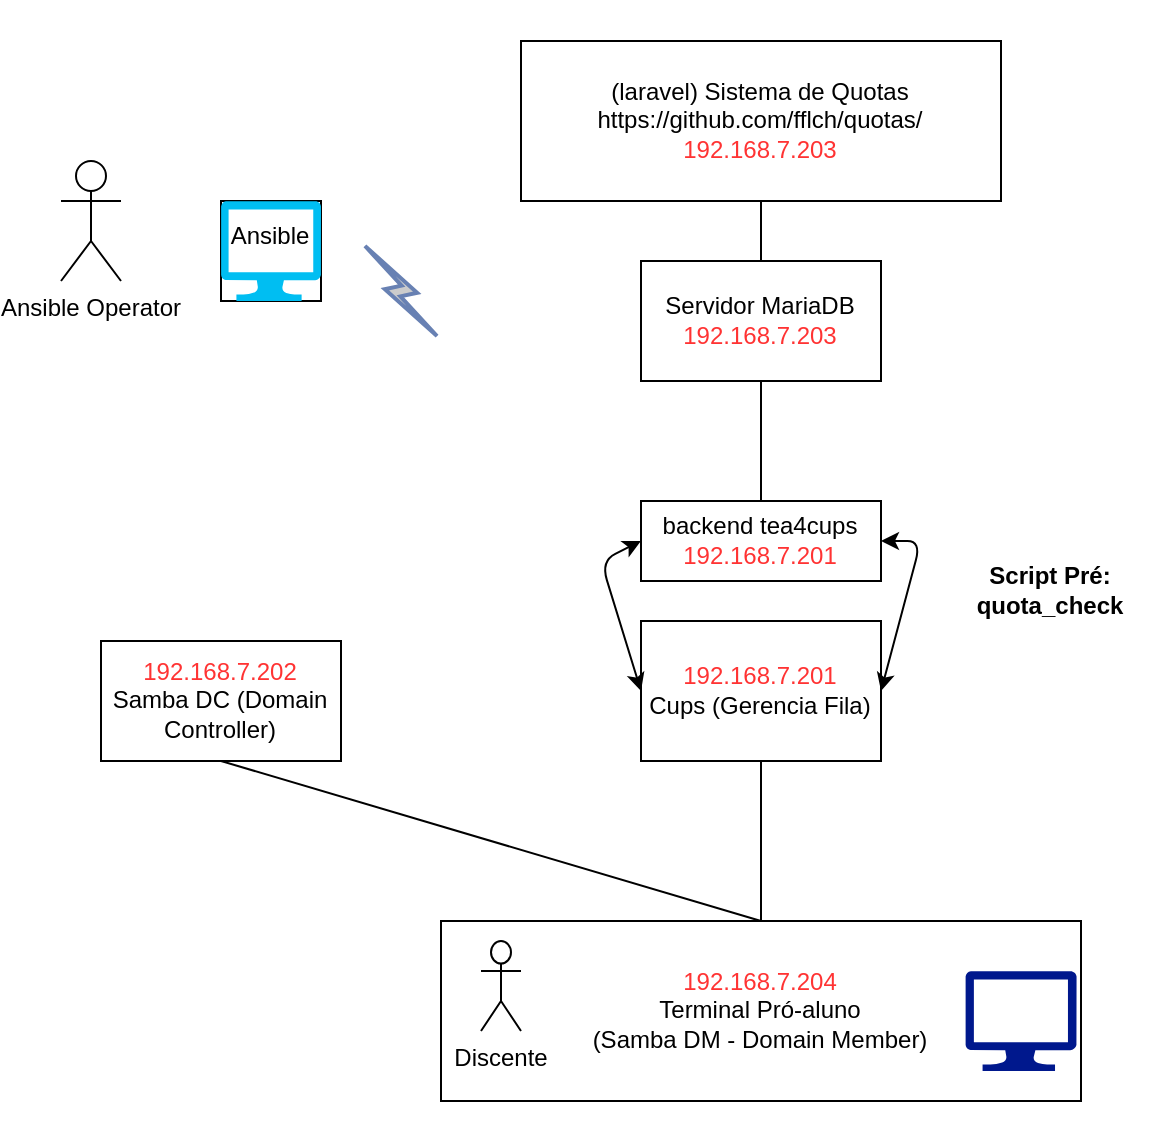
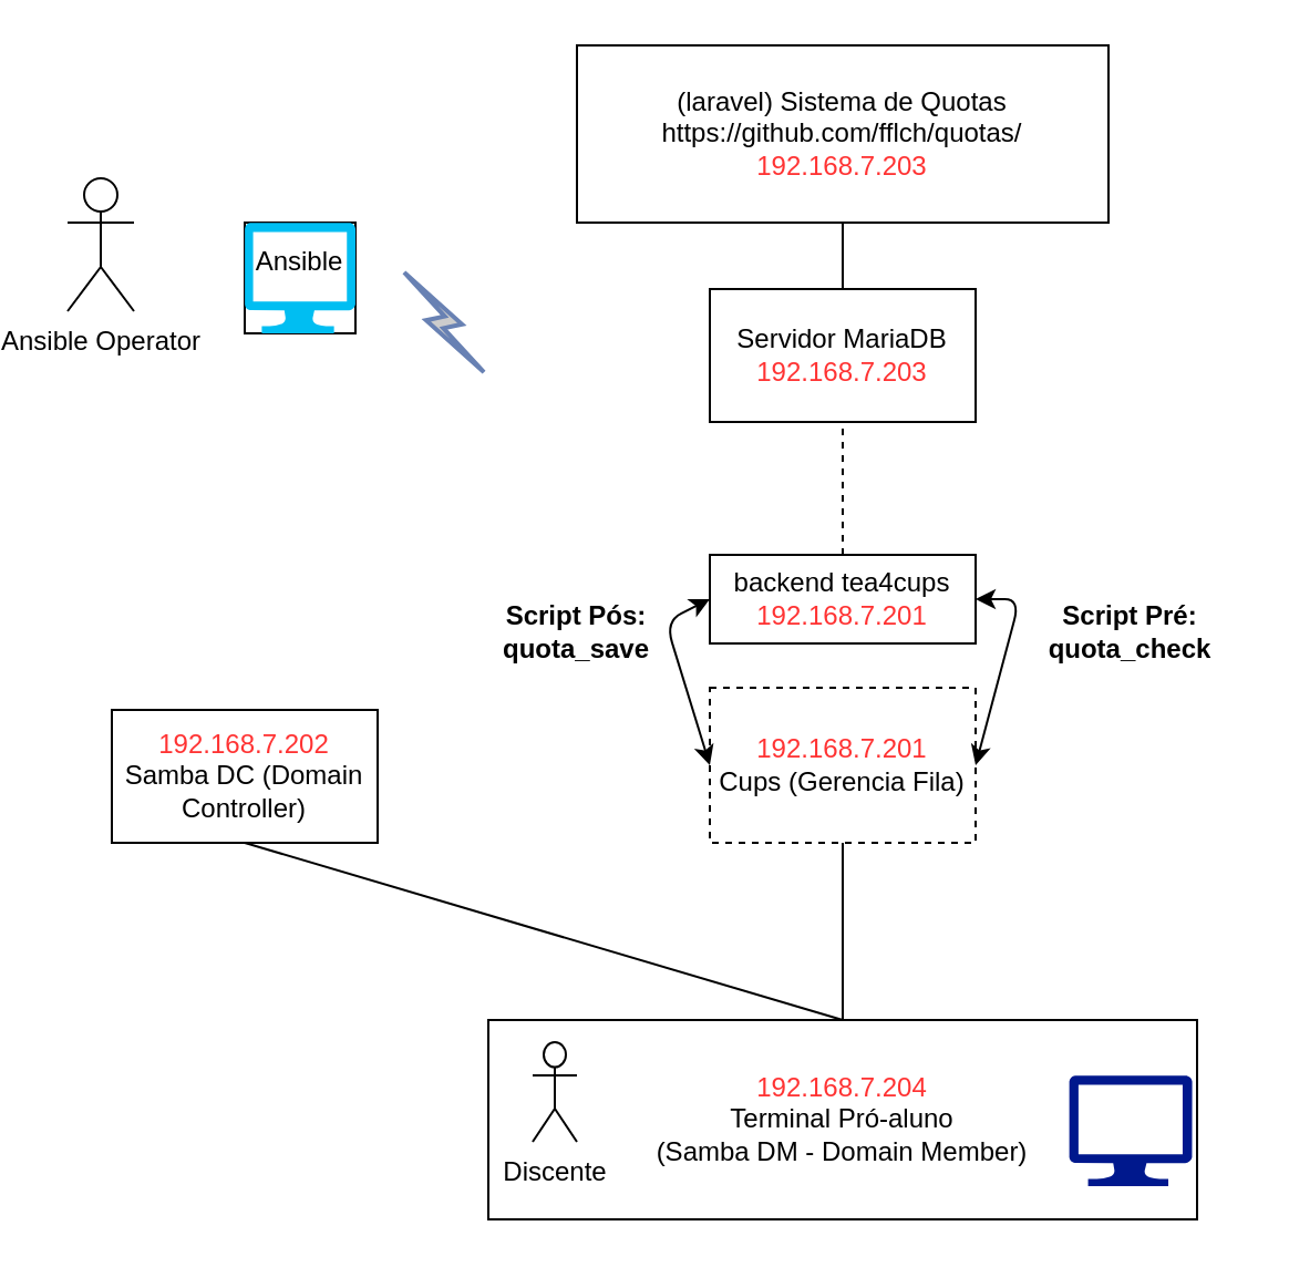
  <mxCell id="0" />
  <mxCell id="1" parent="0" />
  <mxCell id="2" value="&lt;font color=&quot;#FF3333&quot;&gt;192.168.7.202&lt;/font&gt;&lt;br&gt;Samba DC (Domain Controller)" style="rounded=0;whiteSpace=wrap;html=1;" parent="1" vertex="1"><mxGeometry x="40" y="320" width="120" height="60" as="geometry" /></mxCell>
  <mxCell id="3" value="&lt;font color=&quot;#FF3333&quot;&gt;192.168.7.204&lt;/font&gt;&lt;br&gt;Terminal Pró-aluno &lt;br&gt;(Samba DM - Domain Member)" style="rounded=0;whiteSpace=wrap;html=1;" parent="1" vertex="1"><mxGeometry x="210" y="460" width="320" height="90" as="geometry" /></mxCell>
  <mxCell id="4" value="" style="endArrow=none;html=1;exitX=0.5;exitY=0;exitDx=0;exitDy=0;entryX=0.5;entryY=1;entryDx=0;entryDy=0;" parent="1" source="3" target="2" edge="1"><mxGeometry width="50" height="50" relative="1" as="geometry"><mxPoint x="320" y="350" as="sourcePoint" /><mxPoint x="370" y="300" as="targetPoint" /></mxGeometry></mxCell>
- <mxCell id="5" value="&lt;font color=&quot;#FF3333&quot;&gt;192.168.7.201&lt;/font&gt;&lt;br&gt;Cups (Gerencia Fila)" style="rounded=0;whiteSpace=wrap;html=1;" parent="1" vertex="1"><mxGeometry x="310" y="310" width="120" height="70" as="geometry" /></mxCell>
+ <mxCell id="5" value="&lt;font color=&quot;#FF3333&quot;&gt;192.168.7.201&lt;/font&gt;&lt;br&gt;Cups (Gerencia Fila)" style="rounded=0;whiteSpace=wrap;html=1;dashed=1;" parent="1" vertex="1"><mxGeometry x="310" y="310" width="120" height="70" as="geometry" /></mxCell>
  <mxCell id="6" value="" style="endArrow=none;html=1;exitX=0.5;exitY=0;exitDx=0;exitDy=0;entryX=0.5;entryY=1;entryDx=0;entryDy=0;" parent="1" source="3" target="5" edge="1"><mxGeometry width="50" height="50" relative="1" as="geometry"><mxPoint x="320" y="350" as="sourcePoint" /><mxPoint x="360" y="380" as="targetPoint" /></mxGeometry></mxCell>
  <mxCell id="7" value="&lt;div&gt;backend tea4cups&lt;/div&gt;&lt;div&gt;&lt;font color=&quot;#FF3333&quot;&gt;192.168.7.201&lt;/font&gt;&lt;/div&gt;" style="rounded=0;whiteSpace=wrap;html=1;" parent="1" vertex="1"><mxGeometry x="310" y="250" width="120" height="40" as="geometry" /></mxCell>
  <mxCell id="8" value="" style="endArrow=classic;startArrow=classic;html=1;entryX=1;entryY=0.5;entryDx=0;entryDy=0;exitX=1;exitY=0.5;exitDx=0;exitDy=0;" parent="1" source="5" target="7" edge="1"><mxGeometry width="50" height="50" relative="1" as="geometry"><mxPoint x="440" y="280" as="sourcePoint" /><mxPoint x="450" y="220" as="targetPoint" /><Array as="points"><mxPoint x="450" y="270" /></Array></mxGeometry></mxCell>
  <mxCell id="9" value="" style="endArrow=classic;startArrow=classic;html=1;exitX=0;exitY=0.5;exitDx=0;exitDy=0;entryX=0;entryY=0.5;entryDx=0;entryDy=0;" parent="1" source="7" target="5" edge="1"><mxGeometry width="50" height="50" relative="1" as="geometry"><mxPoint x="320" y="350" as="sourcePoint" /><mxPoint x="370" y="300" as="targetPoint" /><Array as="points"><mxPoint x="290" y="280" /></Array></mxGeometry></mxCell>
- <mxCell id="10" value="&lt;b&gt;Script Pré: quota_check&lt;/b&gt;" style="text;html=1;strokeColor=none;fillColor=none;align=center;verticalAlign=middle;whiteSpace=wrap;rounded=0;" parent="1" vertex="1"><mxGeometry x="465" y="260" width="100" height="70" as="geometry" /></mxCell>
+ <mxCell id="10" value="&lt;b&gt;Script Pré: quota_check&lt;/b&gt;" style="text;html=1;strokeColor=none;fillColor=none;align=center;verticalAlign=middle;whiteSpace=wrap;rounded=0;" parent="1" vertex="1"><mxGeometry x="450" y="250" width="100" height="70" as="geometry" /></mxCell>
+ <mxCell id="11" value="&lt;div&gt;&lt;b&gt;Script Pós:&lt;/b&gt;&lt;/div&gt;&lt;div&gt;&lt;b&gt;quota_save&lt;/b&gt;&lt;/div&gt;" style="text;html=1;strokeColor=none;fillColor=none;align=center;verticalAlign=middle;whiteSpace=wrap;rounded=0;" parent="1" vertex="1"><mxGeometry x="210" y="260" width="80" height="50" as="geometry" /></mxCell>
  <mxCell id="12" value="(laravel) Sistema de Quotas&lt;br&gt;https://github.com/fflch/quotas/&lt;br&gt;&lt;font color=&quot;#FF3333&quot;&gt;192.168.7.203&lt;/font&gt;" style="rounded=0;whiteSpace=wrap;html=1;" parent="1" vertex="1"><mxGeometry x="250" y="20" width="240" height="80" as="geometry" /></mxCell>
  <mxCell id="13" value="Ansible Operator" style="shape=umlActor;verticalLabelPosition=bottom;verticalAlign=top;html=1;outlineConnect=0;" parent="1" vertex="1"><mxGeometry x="20" y="80" width="30" height="60" as="geometry" /></mxCell>
  <mxCell id="14" value="&lt;div&gt;Ansible&lt;/div&gt;&lt;div&gt;&lt;br&gt;&lt;/div&gt;" style="whiteSpace=wrap;html=1;aspect=fixed;" parent="1" vertex="1"><mxGeometry x="100" y="100" width="50" height="50" as="geometry" /></mxCell>
  <mxCell id="15" value="&lt;div&gt;Servidor MariaDB&lt;font color=&quot;#FF3333&quot;&gt;&lt;br&gt;&lt;/font&gt;&lt;/div&gt;&lt;div&gt;&lt;font color=&quot;#FF3333&quot;&gt;192.168.7.203&lt;/font&gt;&lt;/div&gt;" style="rounded=0;whiteSpace=wrap;html=1;" parent="1" vertex="1"><mxGeometry x="310" y="130" width="120" height="60" as="geometry" /></mxCell>
- <mxCell id="16" value="" style="endArrow=none;html=1;entryX=0.5;entryY=1;entryDx=0;entryDy=0;exitX=0.5;exitY=0;exitDx=0;exitDy=0;" parent="1" source="7" target="15" edge="1"><mxGeometry width="50" height="50" relative="1" as="geometry"><mxPoint x="310" y="340" as="sourcePoint" /><mxPoint x="360" y="290" as="targetPoint" /></mxGeometry></mxCell>
+ <mxCell id="16" value="" style="endArrow=none;html=1;entryX=0.5;entryY=1;entryDx=0;entryDy=0;exitX=0.5;exitY=0;exitDx=0;exitDy=0;dashed=1;" parent="1" source="7" target="15" edge="1"><mxGeometry width="50" height="50" relative="1" as="geometry"><mxPoint x="310" y="340" as="sourcePoint" /><mxPoint x="360" y="290" as="targetPoint" /></mxGeometry></mxCell>
  <mxCell id="17" value="" style="endArrow=none;html=1;entryX=0.5;entryY=1;entryDx=0;entryDy=0;" parent="1" source="15" target="12" edge="1"><mxGeometry width="50" height="50" relative="1" as="geometry"><mxPoint x="310" y="340" as="sourcePoint" /><mxPoint x="360" y="290" as="targetPoint" /></mxGeometry></mxCell>
  <mxCell id="18" value="Discente" style="shape=umlActor;verticalLabelPosition=bottom;verticalAlign=top;html=1;outlineConnect=0;" parent="1" vertex="1"><mxGeometry x="230" y="470" width="20" height="45" as="geometry" /></mxCell>
  <mxCell id="19" value="" style="aspect=fixed;pointerEvents=1;shadow=0;dashed=0;html=1;strokeColor=none;labelPosition=center;verticalLabelPosition=bottom;verticalAlign=top;align=center;fillColor=#00188D;shape=mxgraph.azure.computer" parent="1" vertex="1"><mxGeometry x="472.23" y="485" width="55.55" height="50" as="geometry" /></mxCell>
  <mxCell id="20" value="" style="verticalLabelPosition=bottom;html=1;verticalAlign=top;align=center;strokeColor=none;fillColor=#00BEF2;shape=mxgraph.azure.computer;pointerEvents=1;" parent="1" vertex="1"><mxGeometry x="100" y="100" width="50" height="50" as="geometry" /></mxCell>
  <mxCell id="21" value="" style="html=1;outlineConnect=0;fillColor=#CCCCCC;strokeColor=#6881B3;gradientColor=none;gradientDirection=north;strokeWidth=2;shape=mxgraph.networks.comm_link_edge;html=1;" parent="1" edge="1"><mxGeometry width="100" height="100" relative="1" as="geometry"><mxPoint x="170" y="120" as="sourcePoint" /><mxPoint x="210" y="170" as="targetPoint" /><Array as="points"><mxPoint x="160" y="120" /><mxPoint x="200" y="130" /></Array></mxGeometry></mxCell>
